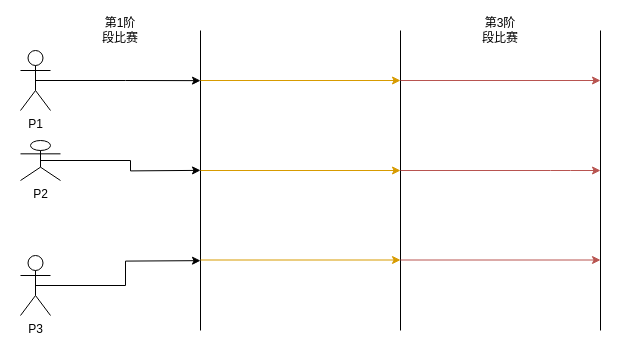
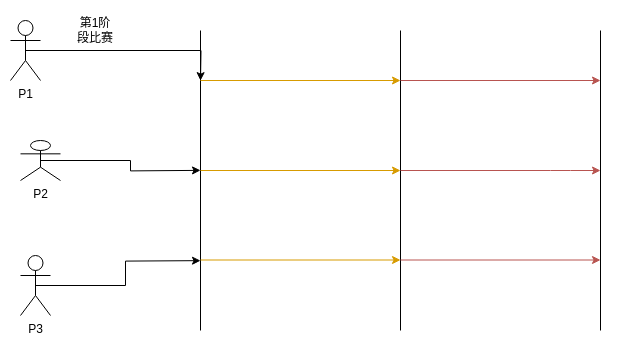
  <mxCell id="0" />
  <mxCell id="1" parent="0" />
  <mxCell id="2" style="edgeStyle=orthogonalEdgeStyle;rounded=0;orthogonalLoop=1;jettySize=auto;html=1;exitX=0.5;exitY=0.5;exitDx=0;exitDy=0;exitPerimeter=0;" edge="1" parent="1" source="3"><mxGeometry relative="1" as="geometry"><mxPoint x="200" y="80.143" as="targetPoint" /></mxGeometry></mxCell>
- <mxCell id="3" value="P1" style="shape=umlActor;verticalLabelPosition=bottom;labelBackgroundColor=#ffffff;verticalAlign=top;html=1;outlineConnect=0;" parent="1" vertex="1"><mxGeometry x="20" y="50" width="30" height="60" as="geometry" /></mxCell>
+ <mxCell id="3" value="P1" style="shape=umlActor;verticalLabelPosition=bottom;labelBackgroundColor=#ffffff;verticalAlign=top;html=1;outlineConnect=0;" parent="1" vertex="1"><mxGeometry x="10" y="20" width="30" height="60" as="geometry" /></mxCell>
  <mxCell id="4" style="edgeStyle=orthogonalEdgeStyle;rounded=0;orthogonalLoop=1;jettySize=auto;html=1;exitX=0.5;exitY=0.5;exitDx=0;exitDy=0;exitPerimeter=0;" edge="1" parent="1" source="5"><mxGeometry relative="1" as="geometry"><mxPoint x="200" y="169.857" as="targetPoint" /></mxGeometry></mxCell>
  <mxCell id="5" value="P2" style="shape=umlActor;verticalLabelPosition=bottom;labelBackgroundColor=#ffffff;verticalAlign=top;html=1;outlineConnect=0;" parent="1" vertex="1"><mxGeometry x="20" y="140" width="40" height="40" as="geometry" /></mxCell>
  <mxCell id="6" style="edgeStyle=orthogonalEdgeStyle;rounded=0;orthogonalLoop=1;jettySize=auto;html=1;exitX=0.5;exitY=0.5;exitDx=0;exitDy=0;exitPerimeter=0;" edge="1" parent="1" source="7"><mxGeometry relative="1" as="geometry"><mxPoint x="200" y="260.143" as="targetPoint" /></mxGeometry></mxCell>
  <mxCell id="7" value="P3&lt;br&gt;" style="shape=umlActor;verticalLabelPosition=bottom;labelBackgroundColor=#ffffff;verticalAlign=top;html=1;outlineConnect=0;" parent="1" vertex="1"><mxGeometry x="20" y="255" width="30" height="60" as="geometry" /></mxCell>
  <mxCell id="8" value="" style="endArrow=none;html=1;" parent="1" edge="1"><mxGeometry width="50" height="50" relative="1" as="geometry"><mxPoint x="200" y="330" as="sourcePoint" /><mxPoint x="200" y="30" as="targetPoint" /></mxGeometry></mxCell>
  <mxCell id="9" value="" style="endArrow=none;html=1;" edge="1" parent="1"><mxGeometry width="50" height="50" relative="1" as="geometry"><mxPoint x="400" y="330" as="sourcePoint" /><mxPoint x="400" y="30" as="targetPoint" /></mxGeometry></mxCell>
  <mxCell id="10" value="" style="endArrow=none;html=1;" edge="1" parent="1"><mxGeometry width="50" height="50" relative="1" as="geometry"><mxPoint x="600" y="330" as="sourcePoint" /><mxPoint x="600" y="30" as="targetPoint" /></mxGeometry></mxCell>
  <mxCell id="11" value="" style="endArrow=classic;html=1;fillColor=#ffe6cc;strokeColor=#d79b00;" edge="1" parent="1"><mxGeometry width="50" height="50" relative="1" as="geometry"><mxPoint x="200" y="80" as="sourcePoint" /><mxPoint x="400" y="80" as="targetPoint" /></mxGeometry></mxCell>
  <mxCell id="12" value="" style="endArrow=classic;html=1;fillColor=#ffe6cc;strokeColor=#d79b00;" edge="1" parent="1"><mxGeometry width="50" height="50" relative="1" as="geometry"><mxPoint x="200" y="170" as="sourcePoint" /><mxPoint x="400" y="170" as="targetPoint" /></mxGeometry></mxCell>
  <mxCell id="13" value="" style="endArrow=classic;html=1;fillColor=#ffe6cc;strokeColor=#d79b00;" edge="1" parent="1"><mxGeometry width="50" height="50" relative="1" as="geometry"><mxPoint x="200" y="259.5" as="sourcePoint" /><mxPoint x="400" y="259.5" as="targetPoint" /></mxGeometry></mxCell>
  <mxCell id="14" value="" style="endArrow=classic;html=1;fillColor=#f8cecc;strokeColor=#b85450;" edge="1" parent="1"><mxGeometry width="50" height="50" relative="1" as="geometry"><mxPoint x="400" y="80" as="sourcePoint" /><mxPoint x="600" y="80" as="targetPoint" /></mxGeometry></mxCell>
  <mxCell id="15" value="" style="endArrow=classic;html=1;fillColor=#f8cecc;strokeColor=#b85450;" edge="1" parent="1"><mxGeometry width="50" height="50" relative="1" as="geometry"><mxPoint x="400" y="170" as="sourcePoint" /><mxPoint x="600" y="170" as="targetPoint" /><Array as="points"><mxPoint x="560" y="170" /></Array></mxGeometry></mxCell>
  <mxCell id="16" value="" style="endArrow=classic;html=1;fillColor=#f8cecc;strokeColor=#b85450;" edge="1" parent="1"><mxGeometry width="50" height="50" relative="1" as="geometry"><mxPoint x="400" y="259.5" as="sourcePoint" /><mxPoint x="600" y="259.5" as="targetPoint" /></mxGeometry></mxCell>
- <mxCell id="17" value="第1阶段比赛" style="text;html=1;strokeColor=none;fillColor=none;align=center;verticalAlign=middle;whiteSpace=wrap;rounded=0;" vertex="1" parent="1"><mxGeometry x="100" y="20" width="40" height="20" as="geometry" /></mxCell>
- <mxCell id="18" value="第3阶段比赛" style="text;html=1;strokeColor=none;fillColor=none;align=center;verticalAlign=middle;whiteSpace=wrap;rounded=0;" vertex="1" parent="1"><mxGeometry x="480" y="20" width="40" height="20" as="geometry" /></mxCell>
+ <mxCell id="17" value="第1阶段比赛" style="text;html=1;strokeColor=none;fillColor=none;align=center;verticalAlign=middle;whiteSpace=wrap;rounded=0;" vertex="1" parent="1"><mxGeometry x="75" y="20" width="40" height="20" as="geometry" /></mxCell>
